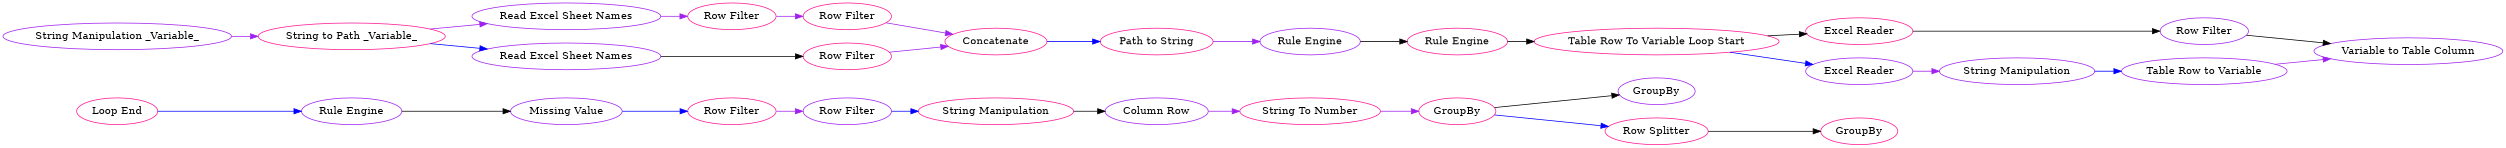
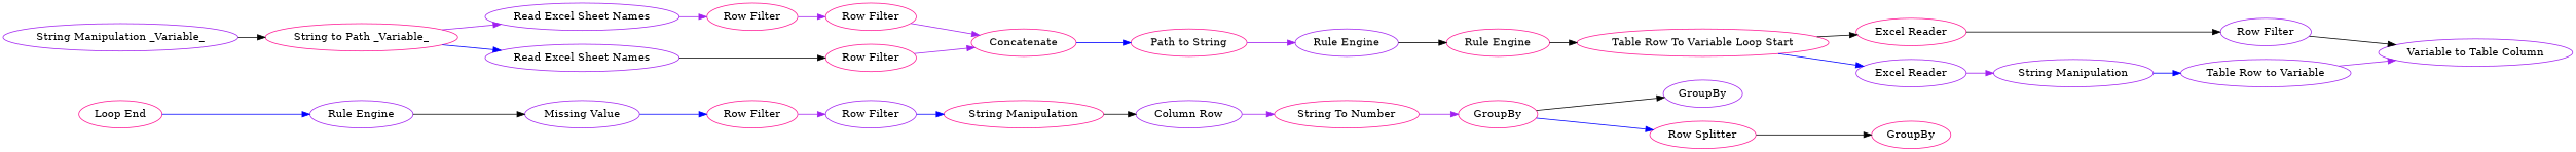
  digraph {
    rankdir=LR
    node [color=deeppink]
    edge [color=black]
    n1 [label=GroupBy]
    n2 [color=purple label=GroupBy]
    n3 [label="Row Splitter"]
    n4 [label=GroupBy]
    n5 [color=purple label="String Manipulation"]
    n6 [color=purple label="Table Row to Variable"]
    n7 [color=purple label="Variable to Table Column"]
    n8 [label="Loop End"]
    n9 [color=purple label="Rule Engine"]
    n10 [color=purple label="Row Filter"]
    n11 [label="String Manipulation"]
    n12 [color=purple label="Column Row"]
    n13 [label="Row Filter"]
    n14 [label=Concatenate]
    n15 [label="Path to String"]
    n16 [color=purple label="String Manipulation _Variable_"]
    n17 [label="String to Path _Variable_"]
    n18 [color=purple label="Read Excel Sheet Names"]
    n19 [color=purple label="Read Excel Sheet Names"]
    n20 [label="Row Filter"]
    n21 [label="String To Number"]
    n22 [label="Excel Reader"]
    n23 [color=purple label="Row Filter"]
    n24 [label="Row Filter"]
    n25 [label="Table Row To Variable Loop Start"]
    n26 [color=purple label="Excel Reader"]
    n27 [color=purple label="Rule Engine"]
    n28 [label="Rule Engine"]
    n29 [color=purple label="Missing Value"]
    n30 [label="Row Filter"]
    n1 -> n2
    n1 -> n3 [color=blue]
    n3 -> n4
    n5 -> n6 [color=blue]
    n6 -> n7 [color=purple]
    n8 -> n9 [color=blue]
    n9 -> n29
    n10 -> n11 [color=blue]
    n11 -> n12
    n12 -> n21 [color=purple]
    n13 -> n14 [color=purple]
    n14 -> n15 [color=blue]
    n15 -> n27 [color=purple]
-   n16 -> n17 [color=purple]
+   n16 -> n17
    n17 -> n18 [color=purple]
    n17 -> n19 [color=blue]
    n18 -> n20 [color=purple]
    n19 -> n13
    n20 -> n24 [color=purple]
    n21 -> n1 [color=purple]
    n22 -> n23
    n23 -> n7
    n24 -> n14 [color=purple]
    n25 -> n22
    n25 -> n26 [color=blue]
    n26 -> n5 [color=purple]
    n27 -> n28
    n28 -> n25
    n29 -> n30 [color=blue]
    n30 -> n10 [color=purple]
  }
